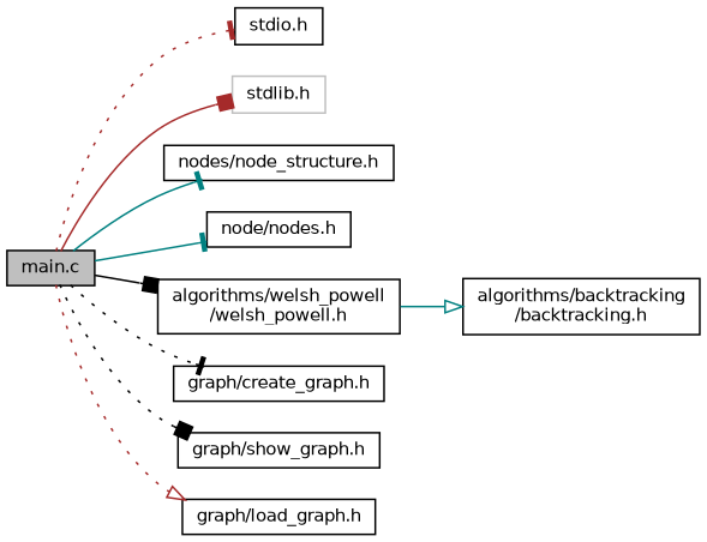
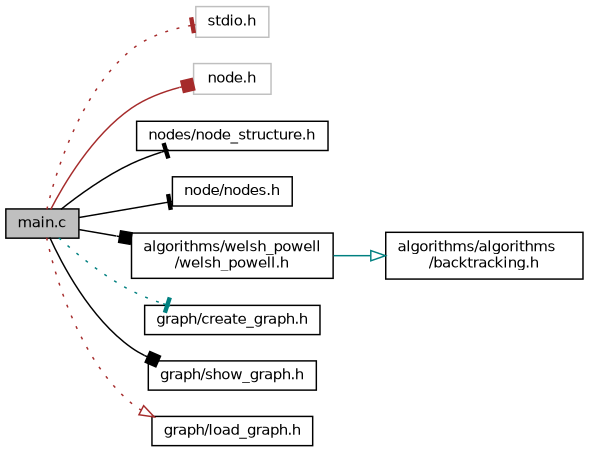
  digraph {
    rankdir=LR
    node [color=black fillcolor=white fontname=Helvetica fontsize=10 shape=record style=filled]
    edge [arrowhead=tee color=black fontname=Helvetica fontsize=10 labelfontname=Helvetica labelfontsize=10 style=solid]
    n1 [fillcolor=grey75 fontcolor=black height=0.2 label="main.c" width=0.4]
-   n2 [height=0.2 label="stdio.h" width=0.4]
-   n3 [color=grey75 height=0.2 label="stdlib.h" width=0.4]
+   n2 [color=grey75 height=0.2 label="stdio.h" width=0.4]
+   n3 [color=grey75 height=0.2 label="node.h" width=0.4]
    n4 [height=0.2 label="nodes/node_structure.h" width=0.4]
    n5 [height=0.2 label="node/nodes.h" width=0.4]
    n6 [height=0.2 label="algorithms/welsh_powell\l/welsh_powell.h" width=0.4]
    n7 [height=0.2 label="graph/create_graph.h" width=0.4]
    n8 [height=0.2 label="graph/show_graph.h" width=0.4]
    n9 [height=0.2 label="graph/load_graph.h" width=0.4]
-   n10 [height=0.2 label="algorithms/backtracking\l/backtracking.h" width=0.4]
+   n10 [height=0.2 label="algorithms/algorithms\l/backtracking.h" width=0.4]
    n1 -> n2 [color=brown style=dotted]
    n1 -> n3 [arrowhead=box color=brown]
-   n1 -> n4 [color=teal]
-   n1 -> n5 [color=teal]
+   n1 -> n4
+   n1 -> n5
    n1 -> n6 [arrowhead=box]
-   n1 -> n7 [style=dotted]
-   n1 -> n8 [arrowhead=box style=dotted]
+   n1 -> n7 [color=teal style=dotted]
+   n1 -> n8 [arrowhead=box]
    n1 -> n9 [arrowhead=onormal color=brown style=dotted]
    n6 -> n10 [arrowhead=onormal color=teal]
  }
